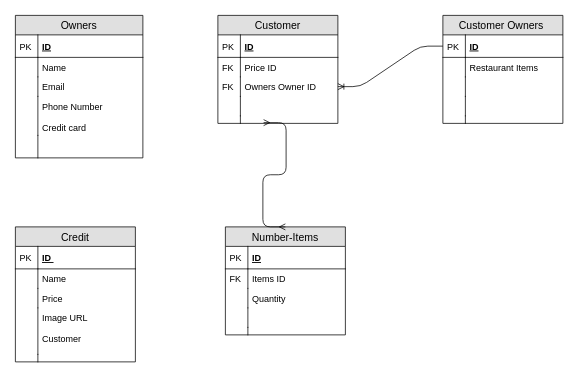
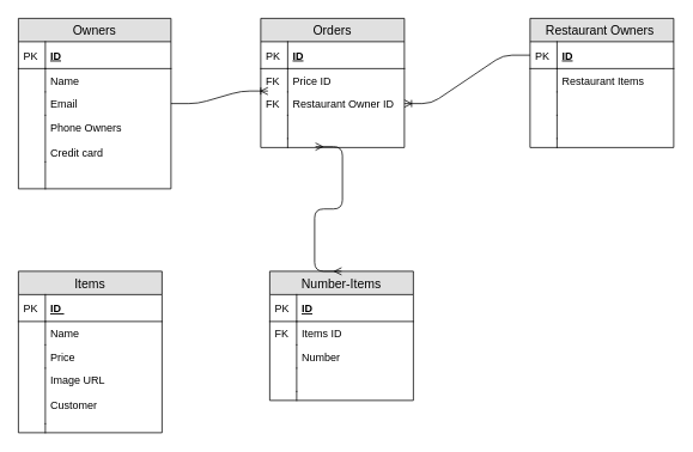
  <mxCell id="0" />
  <mxCell id="1" parent="0" />
  <mxCell id="2" value="Owners" style="swimlane;fontStyle=0;childLayout=stackLayout;horizontal=1;startSize=26;fillColor=#e0e0e0;horizontalStack=0;resizeParent=1;resizeParentMax=0;resizeLast=0;collapsible=1;marginBottom=0;swimlaneFillColor=#ffffff;align=center;fontSize=14;" vertex="1" parent="1"><mxGeometry x="20" y="20" width="170" height="190" as="geometry" /></mxCell>
  <mxCell id="3" value="ID" style="shape=partialRectangle;top=0;left=0;right=0;bottom=1;align=left;verticalAlign=middle;fillColor=none;spacingLeft=34;spacingRight=4;overflow=hidden;rotatable=0;points=[[0,0.5],[1,0.5]];portConstraint=eastwest;dropTarget=0;fontStyle=5;fontSize=12;" vertex="1" parent="2"><mxGeometry y="26" width="170" height="30" as="geometry" /></mxCell>
  <mxCell id="4" value="PK" style="shape=partialRectangle;top=0;left=0;bottom=0;fillColor=none;align=left;verticalAlign=middle;spacingLeft=4;spacingRight=4;overflow=hidden;rotatable=0;points=[];portConstraint=eastwest;part=1;fontSize=12;" vertex="1" connectable="0" parent="3"><mxGeometry width="30" height="30" as="geometry" /></mxCell>
  <mxCell id="5" value="Name" style="shape=partialRectangle;top=0;left=0;right=0;bottom=0;align=left;verticalAlign=top;fillColor=none;spacingLeft=34;spacingRight=4;overflow=hidden;rotatable=0;points=[[0,0.5],[1,0.5]];portConstraint=eastwest;dropTarget=0;fontSize=12;" vertex="1" parent="2"><mxGeometry y="56" width="170" height="26" as="geometry" /></mxCell>
  <mxCell id="6" value="" style="shape=partialRectangle;top=0;left=0;bottom=0;fillColor=none;align=left;verticalAlign=top;spacingLeft=4;spacingRight=4;overflow=hidden;rotatable=0;points=[];portConstraint=eastwest;part=1;fontSize=12;" vertex="1" connectable="0" parent="5"><mxGeometry width="30" height="26" as="geometry" /></mxCell>
  <mxCell id="7" value="Email" style="shape=partialRectangle;top=0;left=0;right=0;bottom=0;align=left;verticalAlign=top;fillColor=none;spacingLeft=34;spacingRight=4;overflow=hidden;rotatable=0;points=[[0,0.5],[1,0.5]];portConstraint=eastwest;dropTarget=0;fontSize=12;" vertex="1" parent="2"><mxGeometry y="82" width="170" height="26" as="geometry" /></mxCell>
  <mxCell id="8" value="" style="shape=partialRectangle;top=0;left=0;bottom=0;fillColor=none;align=left;verticalAlign=top;spacingLeft=4;spacingRight=4;overflow=hidden;rotatable=0;points=[];portConstraint=eastwest;part=1;fontSize=12;" vertex="1" connectable="0" parent="7"><mxGeometry width="30" height="26" as="geometry" /></mxCell>
- <mxCell id="9" value="Phone Number &#10;&#10;Credit card " style="shape=partialRectangle;top=0;left=0;right=0;bottom=0;align=left;verticalAlign=top;fillColor=none;spacingLeft=34;spacingRight=4;overflow=hidden;rotatable=0;points=[[0,0.5],[1,0.5]];portConstraint=eastwest;dropTarget=0;fontSize=12;" vertex="1" parent="2"><mxGeometry y="108" width="170" height="52" as="geometry" /></mxCell>
+ <mxCell id="9" value="Phone Owners &#10;&#10;Credit card " style="shape=partialRectangle;top=0;left=0;right=0;bottom=0;align=left;verticalAlign=top;fillColor=none;spacingLeft=34;spacingRight=4;overflow=hidden;rotatable=0;points=[[0,0.5],[1,0.5]];portConstraint=eastwest;dropTarget=0;fontSize=12;" vertex="1" parent="2"><mxGeometry y="108" width="170" height="52" as="geometry" /></mxCell>
  <mxCell id="10" value="" style="shape=partialRectangle;top=0;left=0;bottom=0;fillColor=none;align=left;verticalAlign=top;spacingLeft=4;spacingRight=4;overflow=hidden;rotatable=0;points=[];portConstraint=eastwest;part=1;fontSize=12;" vertex="1" connectable="0" parent="9"><mxGeometry width="30" height="52" as="geometry" /></mxCell>
  <mxCell id="11" value="" style="shape=partialRectangle;top=0;left=0;right=0;bottom=0;align=left;verticalAlign=top;fillColor=none;spacingLeft=34;spacingRight=4;overflow=hidden;rotatable=0;points=[[0,0.5],[1,0.5]];portConstraint=eastwest;dropTarget=0;fontSize=12;" vertex="1" parent="2"><mxGeometry y="160" width="170" height="30" as="geometry" /></mxCell>
  <mxCell id="12" value="" style="shape=partialRectangle;top=0;left=0;bottom=0;fillColor=none;align=left;verticalAlign=top;spacingLeft=4;spacingRight=4;overflow=hidden;rotatable=0;points=[];portConstraint=eastwest;part=1;fontSize=12;" vertex="1" connectable="0" parent="11"><mxGeometry width="30" height="30" as="geometry" /></mxCell>
- <mxCell id="13" value="Credit" style="swimlane;fontStyle=0;childLayout=stackLayout;horizontal=1;startSize=26;fillColor=#e0e0e0;horizontalStack=0;resizeParent=1;resizeParentMax=0;resizeLast=0;collapsible=1;marginBottom=0;swimlaneFillColor=#ffffff;align=center;fontSize=14;" vertex="1" parent="1"><mxGeometry x="20" y="302" width="160" height="180" as="geometry" /></mxCell>
+ <mxCell id="13" value="Items" style="swimlane;fontStyle=0;childLayout=stackLayout;horizontal=1;startSize=26;fillColor=#e0e0e0;horizontalStack=0;resizeParent=1;resizeParentMax=0;resizeLast=0;collapsible=1;marginBottom=0;swimlaneFillColor=#ffffff;align=center;fontSize=14;" vertex="1" parent="1"><mxGeometry x="20" y="302" width="160" height="180" as="geometry" /></mxCell>
  <mxCell id="14" value="ID " style="shape=partialRectangle;top=0;left=0;right=0;bottom=1;align=left;verticalAlign=middle;fillColor=none;spacingLeft=34;spacingRight=4;overflow=hidden;rotatable=0;points=[[0,0.5],[1,0.5]];portConstraint=eastwest;dropTarget=0;fontStyle=5;fontSize=12;" vertex="1" parent="13"><mxGeometry y="26" width="160" height="30" as="geometry" /></mxCell>
  <mxCell id="15" value="PK" style="shape=partialRectangle;top=0;left=0;bottom=0;fillColor=none;align=left;verticalAlign=middle;spacingLeft=4;spacingRight=4;overflow=hidden;rotatable=0;points=[];portConstraint=eastwest;part=1;fontSize=12;" vertex="1" connectable="0" parent="14"><mxGeometry width="30" height="30" as="geometry" /></mxCell>
  <mxCell id="16" value="Name " style="shape=partialRectangle;top=0;left=0;right=0;bottom=0;align=left;verticalAlign=top;fillColor=none;spacingLeft=34;spacingRight=4;overflow=hidden;rotatable=0;points=[[0,0.5],[1,0.5]];portConstraint=eastwest;dropTarget=0;fontSize=12;" vertex="1" parent="13"><mxGeometry y="56" width="160" height="26" as="geometry" /></mxCell>
  <mxCell id="17" value="" style="shape=partialRectangle;top=0;left=0;bottom=0;fillColor=none;align=left;verticalAlign=top;spacingLeft=4;spacingRight=4;overflow=hidden;rotatable=0;points=[];portConstraint=eastwest;part=1;fontSize=12;" vertex="1" connectable="0" parent="16"><mxGeometry width="30" height="26" as="geometry" /></mxCell>
  <mxCell id="18" value="Price " style="shape=partialRectangle;top=0;left=0;right=0;bottom=0;align=left;verticalAlign=top;fillColor=none;spacingLeft=34;spacingRight=4;overflow=hidden;rotatable=0;points=[[0,0.5],[1,0.5]];portConstraint=eastwest;dropTarget=0;fontSize=12;" vertex="1" parent="13"><mxGeometry y="82" width="160" height="26" as="geometry" /></mxCell>
  <mxCell id="19" value="" style="shape=partialRectangle;top=0;left=0;bottom=0;fillColor=none;align=left;verticalAlign=top;spacingLeft=4;spacingRight=4;overflow=hidden;rotatable=0;points=[];portConstraint=eastwest;part=1;fontSize=12;" vertex="1" connectable="0" parent="18"><mxGeometry width="30" height="26" as="geometry" /></mxCell>
  <mxCell id="20" value="Image URL&#10;&#10;Customer" style="shape=partialRectangle;top=0;left=0;right=0;bottom=0;align=left;verticalAlign=top;fillColor=none;spacingLeft=34;spacingRight=4;overflow=hidden;rotatable=0;points=[[0,0.5],[1,0.5]];portConstraint=eastwest;dropTarget=0;fontSize=12;" vertex="1" parent="13"><mxGeometry y="108" width="160" height="62" as="geometry" /></mxCell>
  <mxCell id="21" value="" style="shape=partialRectangle;top=0;left=0;bottom=0;fillColor=none;align=left;verticalAlign=top;spacingLeft=4;spacingRight=4;overflow=hidden;rotatable=0;points=[];portConstraint=eastwest;part=1;fontSize=12;" vertex="1" connectable="0" parent="20"><mxGeometry width="30" height="62" as="geometry" /></mxCell>
  <mxCell id="22" value="" style="shape=partialRectangle;top=0;left=0;right=0;bottom=0;align=left;verticalAlign=top;fillColor=none;spacingLeft=34;spacingRight=4;overflow=hidden;rotatable=0;points=[[0,0.5],[1,0.5]];portConstraint=eastwest;dropTarget=0;fontSize=12;" vertex="1" parent="13"><mxGeometry y="170" width="160" height="10" as="geometry" /></mxCell>
  <mxCell id="23" value="" style="shape=partialRectangle;top=0;left=0;bottom=0;fillColor=none;align=left;verticalAlign=top;spacingLeft=4;spacingRight=4;overflow=hidden;rotatable=0;points=[];portConstraint=eastwest;part=1;fontSize=12;" vertex="1" connectable="0" parent="22"><mxGeometry width="30" height="10" as="geometry" /></mxCell>
- <mxCell id="24" value="Customer" style="swimlane;fontStyle=0;childLayout=stackLayout;horizontal=1;startSize=26;fillColor=#e0e0e0;horizontalStack=0;resizeParent=1;resizeParentMax=0;resizeLast=0;collapsible=1;marginBottom=0;swimlaneFillColor=#ffffff;align=center;fontSize=14;" vertex="1" parent="1"><mxGeometry x="290" y="20" width="160" height="144" as="geometry" /></mxCell>
+ <mxCell id="24" value="Orders" style="swimlane;fontStyle=0;childLayout=stackLayout;horizontal=1;startSize=26;fillColor=#e0e0e0;horizontalStack=0;resizeParent=1;resizeParentMax=0;resizeLast=0;collapsible=1;marginBottom=0;swimlaneFillColor=#ffffff;align=center;fontSize=14;" vertex="1" parent="1"><mxGeometry x="290" y="20" width="160" height="144" as="geometry" /></mxCell>
  <mxCell id="25" value="ID" style="shape=partialRectangle;top=0;left=0;right=0;bottom=1;align=left;verticalAlign=middle;fillColor=none;spacingLeft=34;spacingRight=4;overflow=hidden;rotatable=0;points=[[0,0.5],[1,0.5]];portConstraint=eastwest;dropTarget=0;fontStyle=5;fontSize=12;" vertex="1" parent="24"><mxGeometry y="26" width="160" height="30" as="geometry" /></mxCell>
  <mxCell id="26" value="PK" style="shape=partialRectangle;top=0;left=0;bottom=0;fillColor=none;align=left;verticalAlign=middle;spacingLeft=4;spacingRight=4;overflow=hidden;rotatable=0;points=[];portConstraint=eastwest;part=1;fontSize=12;" vertex="1" connectable="0" parent="25"><mxGeometry width="30" height="30" as="geometry" /></mxCell>
  <mxCell id="27" value="Price ID" style="shape=partialRectangle;top=0;left=0;right=0;bottom=0;align=left;verticalAlign=top;fillColor=none;spacingLeft=34;spacingRight=4;overflow=hidden;rotatable=0;points=[[0,0.5],[1,0.5]];portConstraint=eastwest;dropTarget=0;fontSize=12;" vertex="1" parent="24"><mxGeometry y="56" width="160" height="26" as="geometry" /></mxCell>
  <mxCell id="28" value="FK" style="shape=partialRectangle;top=0;left=0;bottom=0;fillColor=none;align=left;verticalAlign=top;spacingLeft=4;spacingRight=4;overflow=hidden;rotatable=0;points=[];portConstraint=eastwest;part=1;fontSize=12;" vertex="1" connectable="0" parent="27"><mxGeometry width="30" height="26" as="geometry" /></mxCell>
- <mxCell id="29" value="Owners Owner ID" style="shape=partialRectangle;top=0;left=0;right=0;bottom=0;align=left;verticalAlign=top;fillColor=none;spacingLeft=34;spacingRight=4;overflow=hidden;rotatable=0;points=[[0,0.5],[1,0.5]];portConstraint=eastwest;dropTarget=0;fontSize=12;" vertex="1" parent="24"><mxGeometry y="82" width="160" height="26" as="geometry" /></mxCell>
+ <mxCell id="29" value="Restaurant Owner ID" style="shape=partialRectangle;top=0;left=0;right=0;bottom=0;align=left;verticalAlign=top;fillColor=none;spacingLeft=34;spacingRight=4;overflow=hidden;rotatable=0;points=[[0,0.5],[1,0.5]];portConstraint=eastwest;dropTarget=0;fontSize=12;" vertex="1" parent="24"><mxGeometry y="82" width="160" height="26" as="geometry" /></mxCell>
  <mxCell id="30" value="FK" style="shape=partialRectangle;top=0;left=0;bottom=0;fillColor=none;align=left;verticalAlign=top;spacingLeft=4;spacingRight=4;overflow=hidden;rotatable=0;points=[];portConstraint=eastwest;part=1;fontSize=12;" vertex="1" connectable="0" parent="29"><mxGeometry width="30" height="26" as="geometry" /></mxCell>
  <mxCell id="31" value="" style="shape=partialRectangle;top=0;left=0;right=0;bottom=0;align=left;verticalAlign=top;fillColor=none;spacingLeft=34;spacingRight=4;overflow=hidden;rotatable=0;points=[[0,0.5],[1,0.5]];portConstraint=eastwest;dropTarget=0;fontSize=12;" vertex="1" parent="24"><mxGeometry y="108" width="160" height="26" as="geometry" /></mxCell>
  <mxCell id="32" value="" style="shape=partialRectangle;top=0;left=0;bottom=0;fillColor=none;align=left;verticalAlign=top;spacingLeft=4;spacingRight=4;overflow=hidden;rotatable=0;points=[];portConstraint=eastwest;part=1;fontSize=12;" vertex="1" connectable="0" parent="31"><mxGeometry width="30" height="26" as="geometry" /></mxCell>
  <mxCell id="33" value="" style="shape=partialRectangle;top=0;left=0;right=0;bottom=0;align=left;verticalAlign=top;fillColor=none;spacingLeft=34;spacingRight=4;overflow=hidden;rotatable=0;points=[[0,0.5],[1,0.5]];portConstraint=eastwest;dropTarget=0;fontSize=12;" vertex="1" parent="24"><mxGeometry y="134" width="160" height="10" as="geometry" /></mxCell>
  <mxCell id="34" value="" style="shape=partialRectangle;top=0;left=0;bottom=0;fillColor=none;align=left;verticalAlign=top;spacingLeft=4;spacingRight=4;overflow=hidden;rotatable=0;points=[];portConstraint=eastwest;part=1;fontSize=12;" vertex="1" connectable="0" parent="33"><mxGeometry width="30" height="10" as="geometry" /></mxCell>
- <mxCell id="35" value="Customer Owners " style="swimlane;fontStyle=0;childLayout=stackLayout;horizontal=1;startSize=26;fillColor=#e0e0e0;horizontalStack=0;resizeParent=1;resizeParentMax=0;resizeLast=0;collapsible=1;marginBottom=0;swimlaneFillColor=#ffffff;align=center;fontSize=14;" vertex="1" parent="1"><mxGeometry x="590" y="20" width="160" height="144" as="geometry" /></mxCell>
+ <mxCell id="35" value="Restaurant Owners " style="swimlane;fontStyle=0;childLayout=stackLayout;horizontal=1;startSize=26;fillColor=#e0e0e0;horizontalStack=0;resizeParent=1;resizeParentMax=0;resizeLast=0;collapsible=1;marginBottom=0;swimlaneFillColor=#ffffff;align=center;fontSize=14;" vertex="1" parent="1"><mxGeometry x="590" y="20" width="160" height="144" as="geometry" /></mxCell>
  <mxCell id="36" value="ID" style="shape=partialRectangle;top=0;left=0;right=0;bottom=1;align=left;verticalAlign=middle;fillColor=none;spacingLeft=34;spacingRight=4;overflow=hidden;rotatable=0;points=[[0,0.5],[1,0.5]];portConstraint=eastwest;dropTarget=0;fontStyle=5;fontSize=12;" vertex="1" parent="35"><mxGeometry y="26" width="160" height="30" as="geometry" /></mxCell>
  <mxCell id="37" value="PK" style="shape=partialRectangle;top=0;left=0;bottom=0;fillColor=none;align=left;verticalAlign=middle;spacingLeft=4;spacingRight=4;overflow=hidden;rotatable=0;points=[];portConstraint=eastwest;part=1;fontSize=12;" vertex="1" connectable="0" parent="36"><mxGeometry width="30" height="30" as="geometry" /></mxCell>
  <mxCell id="38" value="Restaurant Items " style="shape=partialRectangle;top=0;left=0;right=0;bottom=0;align=left;verticalAlign=top;fillColor=none;spacingLeft=34;spacingRight=4;overflow=hidden;rotatable=0;points=[[0,0.5],[1,0.5]];portConstraint=eastwest;dropTarget=0;fontSize=12;" vertex="1" parent="35"><mxGeometry y="56" width="160" height="26" as="geometry" /></mxCell>
  <mxCell id="39" value="" style="shape=partialRectangle;top=0;left=0;bottom=0;fillColor=none;align=left;verticalAlign=top;spacingLeft=4;spacingRight=4;overflow=hidden;rotatable=0;points=[];portConstraint=eastwest;part=1;fontSize=12;" vertex="1" connectable="0" parent="38"><mxGeometry width="30" height="26" as="geometry" /></mxCell>
  <mxCell id="40" value="" style="shape=partialRectangle;top=0;left=0;right=0;bottom=0;align=left;verticalAlign=top;fillColor=none;spacingLeft=34;spacingRight=4;overflow=hidden;rotatable=0;points=[[0,0.5],[1,0.5]];portConstraint=eastwest;dropTarget=0;fontSize=12;" vertex="1" parent="35"><mxGeometry y="82" width="160" height="26" as="geometry" /></mxCell>
  <mxCell id="41" value="" style="shape=partialRectangle;top=0;left=0;bottom=0;fillColor=none;align=left;verticalAlign=top;spacingLeft=4;spacingRight=4;overflow=hidden;rotatable=0;points=[];portConstraint=eastwest;part=1;fontSize=12;" vertex="1" connectable="0" parent="40"><mxGeometry width="30" height="26" as="geometry" /></mxCell>
  <mxCell id="42" value="" style="shape=partialRectangle;top=0;left=0;right=0;bottom=0;align=left;verticalAlign=top;fillColor=none;spacingLeft=34;spacingRight=4;overflow=hidden;rotatable=0;points=[[0,0.5],[1,0.5]];portConstraint=eastwest;dropTarget=0;fontSize=12;" vertex="1" parent="35"><mxGeometry y="108" width="160" height="26" as="geometry" /></mxCell>
  <mxCell id="43" value="" style="shape=partialRectangle;top=0;left=0;bottom=0;fillColor=none;align=left;verticalAlign=top;spacingLeft=4;spacingRight=4;overflow=hidden;rotatable=0;points=[];portConstraint=eastwest;part=1;fontSize=12;" vertex="1" connectable="0" parent="42"><mxGeometry width="30" height="26" as="geometry" /></mxCell>
  <mxCell id="44" value="" style="shape=partialRectangle;top=0;left=0;right=0;bottom=0;align=left;verticalAlign=top;fillColor=none;spacingLeft=34;spacingRight=4;overflow=hidden;rotatable=0;points=[[0,0.5],[1,0.5]];portConstraint=eastwest;dropTarget=0;fontSize=12;" vertex="1" parent="35"><mxGeometry y="134" width="160" height="10" as="geometry" /></mxCell>
  <mxCell id="45" value="" style="shape=partialRectangle;top=0;left=0;bottom=0;fillColor=none;align=left;verticalAlign=top;spacingLeft=4;spacingRight=4;overflow=hidden;rotatable=0;points=[];portConstraint=eastwest;part=1;fontSize=12;" vertex="1" connectable="0" parent="44"><mxGeometry width="30" height="10" as="geometry" /></mxCell>
  <mxCell id="46" value="Number-Items" style="swimlane;fontStyle=0;childLayout=stackLayout;horizontal=1;startSize=26;fillColor=#e0e0e0;horizontalStack=0;resizeParent=1;resizeParentMax=0;resizeLast=0;collapsible=1;marginBottom=0;swimlaneFillColor=#ffffff;align=center;fontSize=14;" vertex="1" parent="1"><mxGeometry x="300" y="302" width="160" height="144" as="geometry" /></mxCell>
  <mxCell id="47" value="ID" style="shape=partialRectangle;top=0;left=0;right=0;bottom=1;align=left;verticalAlign=middle;fillColor=none;spacingLeft=34;spacingRight=4;overflow=hidden;rotatable=0;points=[[0,0.5],[1,0.5]];portConstraint=eastwest;dropTarget=0;fontStyle=5;fontSize=12;" vertex="1" parent="46"><mxGeometry y="26" width="160" height="30" as="geometry" /></mxCell>
  <mxCell id="48" value="PK" style="shape=partialRectangle;top=0;left=0;bottom=0;fillColor=none;align=left;verticalAlign=middle;spacingLeft=4;spacingRight=4;overflow=hidden;rotatable=0;points=[];portConstraint=eastwest;part=1;fontSize=12;" vertex="1" connectable="0" parent="47"><mxGeometry width="30" height="30" as="geometry" /></mxCell>
  <mxCell id="49" value="Items ID" style="shape=partialRectangle;top=0;left=0;right=0;bottom=0;align=left;verticalAlign=top;fillColor=none;spacingLeft=34;spacingRight=4;overflow=hidden;rotatable=0;points=[[0,0.5],[1,0.5]];portConstraint=eastwest;dropTarget=0;fontSize=12;" vertex="1" parent="46"><mxGeometry y="56" width="160" height="26" as="geometry" /></mxCell>
  <mxCell id="50" value="FK" style="shape=partialRectangle;top=0;left=0;bottom=0;fillColor=none;align=left;verticalAlign=top;spacingLeft=4;spacingRight=4;overflow=hidden;rotatable=0;points=[];portConstraint=eastwest;part=1;fontSize=12;" vertex="1" connectable="0" parent="49"><mxGeometry width="30" height="26" as="geometry" /></mxCell>
- <mxCell id="51" value="Quantity" style="shape=partialRectangle;top=0;left=0;right=0;bottom=0;align=left;verticalAlign=top;fillColor=none;spacingLeft=34;spacingRight=4;overflow=hidden;rotatable=0;points=[[0,0.5],[1,0.5]];portConstraint=eastwest;dropTarget=0;fontSize=12;" vertex="1" parent="46"><mxGeometry y="82" width="160" height="26" as="geometry" /></mxCell>
+ <mxCell id="51" value="Number" style="shape=partialRectangle;top=0;left=0;right=0;bottom=0;align=left;verticalAlign=top;fillColor=none;spacingLeft=34;spacingRight=4;overflow=hidden;rotatable=0;points=[[0,0.5],[1,0.5]];portConstraint=eastwest;dropTarget=0;fontSize=12;" vertex="1" parent="46"><mxGeometry y="82" width="160" height="26" as="geometry" /></mxCell>
  <mxCell id="52" value="" style="shape=partialRectangle;top=0;left=0;bottom=0;fillColor=none;align=left;verticalAlign=top;spacingLeft=4;spacingRight=4;overflow=hidden;rotatable=0;points=[];portConstraint=eastwest;part=1;fontSize=12;" vertex="1" connectable="0" parent="51"><mxGeometry width="30" height="26" as="geometry" /></mxCell>
  <mxCell id="53" value="" style="shape=partialRectangle;top=0;left=0;right=0;bottom=0;align=left;verticalAlign=top;fillColor=none;spacingLeft=34;spacingRight=4;overflow=hidden;rotatable=0;points=[[0,0.5],[1,0.5]];portConstraint=eastwest;dropTarget=0;fontSize=12;" vertex="1" parent="46"><mxGeometry y="108" width="160" height="26" as="geometry" /></mxCell>
  <mxCell id="54" value="" style="shape=partialRectangle;top=0;left=0;bottom=0;fillColor=none;align=left;verticalAlign=top;spacingLeft=4;spacingRight=4;overflow=hidden;rotatable=0;points=[];portConstraint=eastwest;part=1;fontSize=12;" vertex="1" connectable="0" parent="53"><mxGeometry width="30" height="26" as="geometry" /></mxCell>
  <mxCell id="55" value="" style="shape=partialRectangle;top=0;left=0;right=0;bottom=0;align=left;verticalAlign=top;fillColor=none;spacingLeft=34;spacingRight=4;overflow=hidden;rotatable=0;points=[[0,0.5],[1,0.5]];portConstraint=eastwest;dropTarget=0;fontSize=12;" vertex="1" parent="46"><mxGeometry y="134" width="160" height="10" as="geometry" /></mxCell>
  <mxCell id="56" value="" style="shape=partialRectangle;top=0;left=0;bottom=0;fillColor=none;align=left;verticalAlign=top;spacingLeft=4;spacingRight=4;overflow=hidden;rotatable=0;points=[];portConstraint=eastwest;part=1;fontSize=12;" vertex="1" connectable="0" parent="55"><mxGeometry width="30" height="10" as="geometry" /></mxCell>
+ <mxCell id="57" value="" style="edgeStyle=entityRelationEdgeStyle;fontSize=12;html=1;endArrow=ERoneToMany;exitX=1;exitY=0.5;exitDx=0;exitDy=0;entryX=0.05;entryY=0.962;entryDx=0;entryDy=0;entryPerimeter=0;" edge="1" parent="1" source="7" target="27"><mxGeometry width="100" height="100" relative="1" as="geometry"><mxPoint x="220" y="272" as="sourcePoint" /><mxPoint x="280" y="92" as="targetPoint" /></mxGeometry></mxCell>
  <mxCell id="58" value="" style="edgeStyle=entityRelationEdgeStyle;fontSize=12;html=1;endArrow=ERoneToMany;" edge="1" parent="1" source="36" target="29"><mxGeometry width="100" height="100" relative="1" as="geometry"><mxPoint x="580" y="332" as="sourcePoint" /><mxPoint x="490" y="202" as="targetPoint" /></mxGeometry></mxCell>
  <mxCell id="59" value="" style="edgeStyle=entityRelationEdgeStyle;fontSize=12;html=1;endArrow=ERmany;startArrow=ERmany;exitX=0.5;exitY=0;exitDx=0;exitDy=0;entryX=0.381;entryY=0.9;entryDx=0;entryDy=0;entryPerimeter=0;" edge="1" parent="1" source="46" target="33"><mxGeometry width="100" height="100" relative="1" as="geometry"><mxPoint x="320" y="280" as="sourcePoint" /><mxPoint x="373" y="112" as="targetPoint" /></mxGeometry></mxCell>
